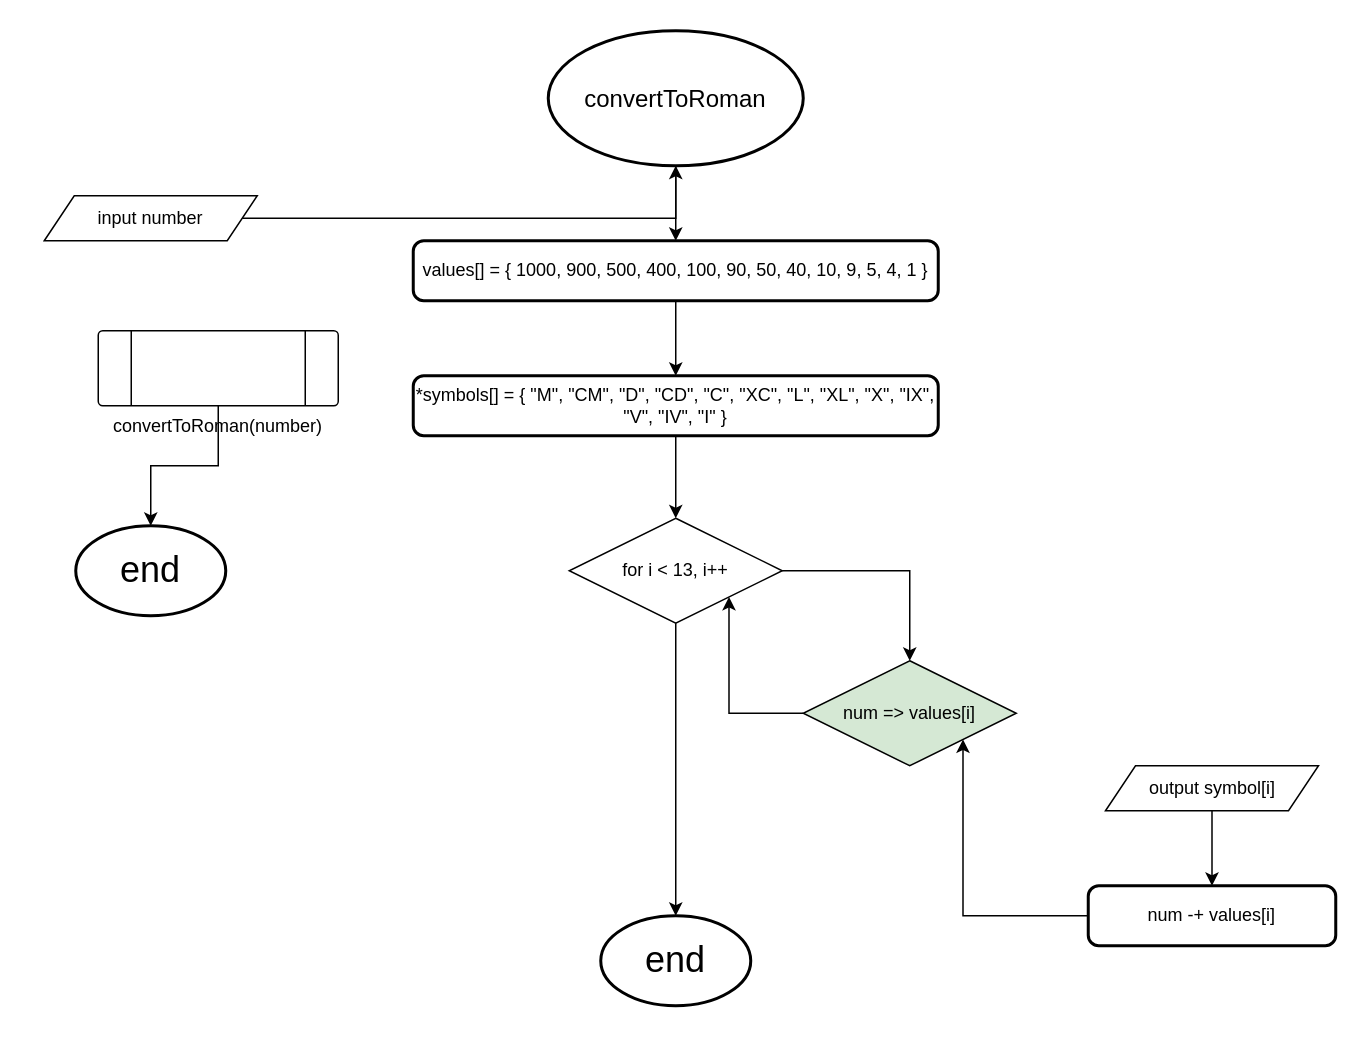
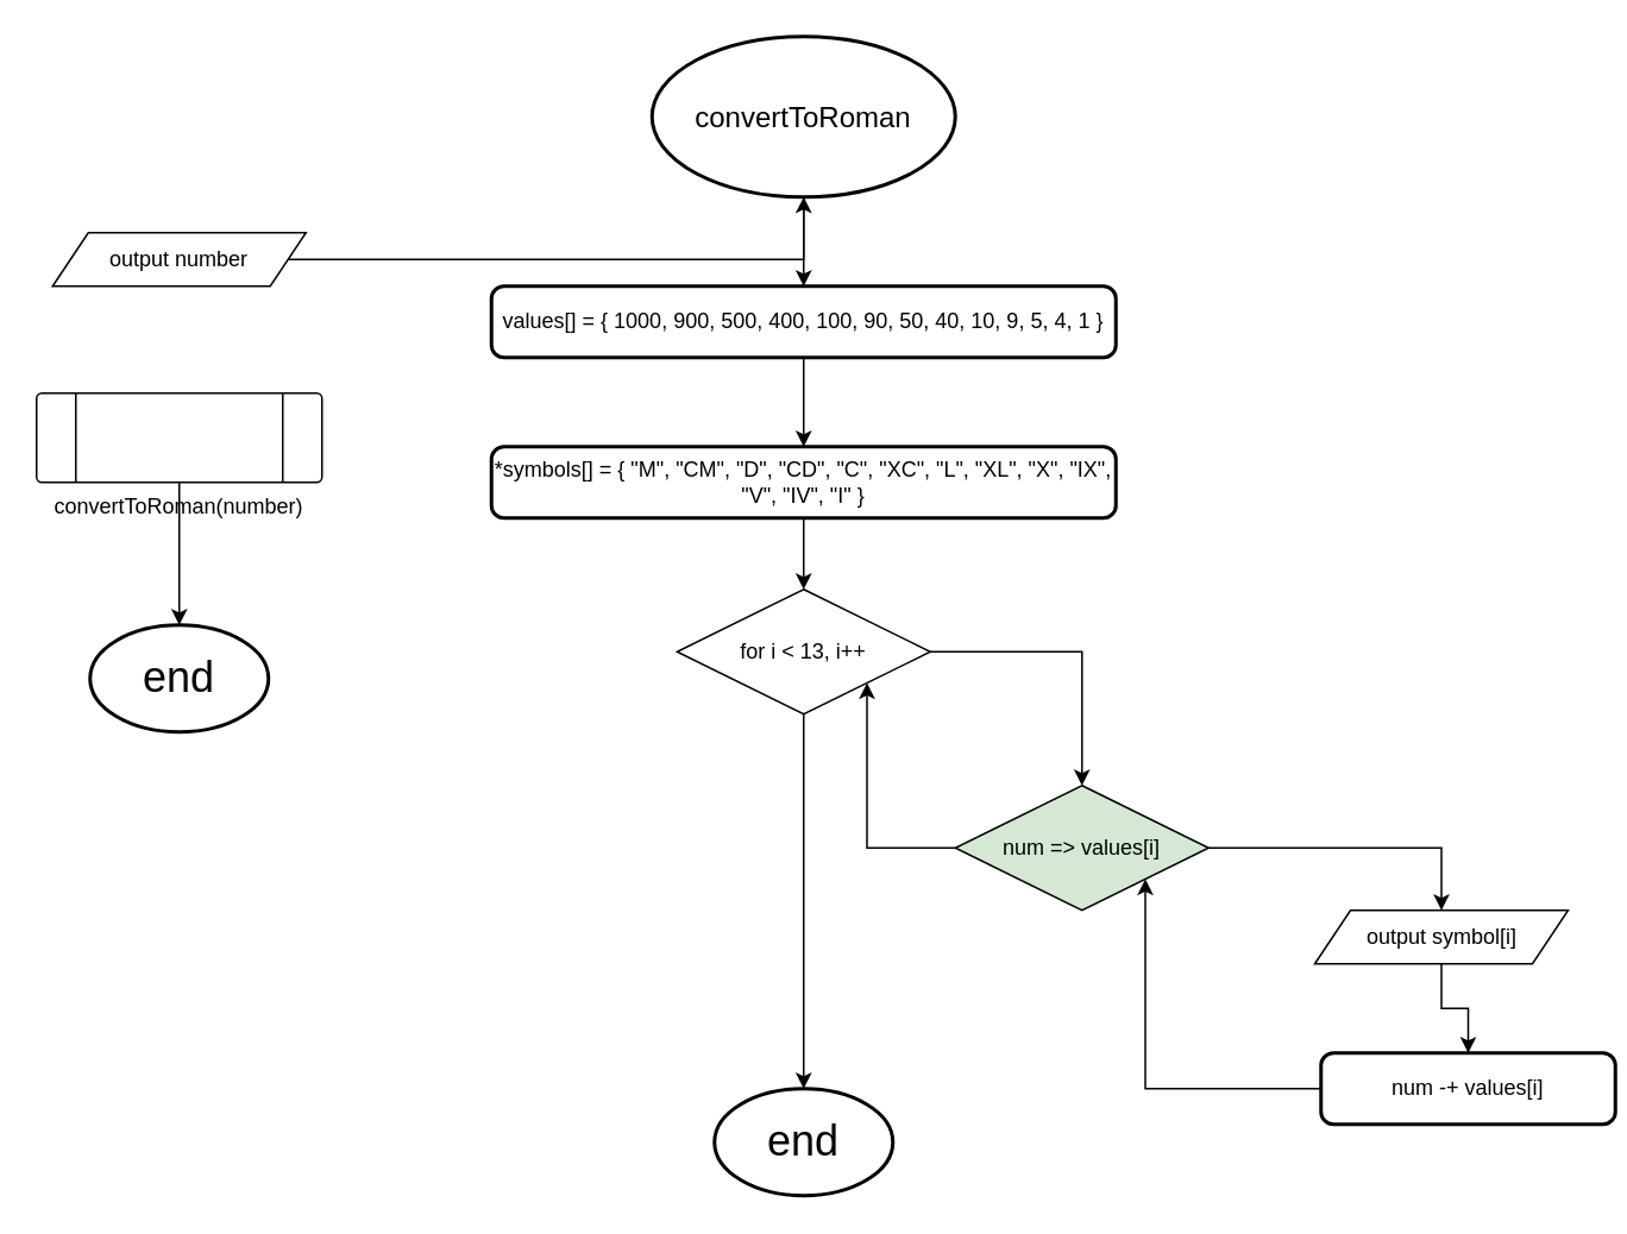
  <mxCell id="0" />
  <mxCell id="1" parent="0" />
  <mxCell id="2" value="&lt;font style=&quot;font-size: 24px;&quot;&gt;end&lt;/font&gt;" style="strokeWidth=2;html=1;shape=mxgraph.flowchart.start_1;whiteSpace=wrap;" vertex="1" parent="1"><mxGeometry x="50" y="350" width="100" height="60" as="geometry" /></mxCell>
  <mxCell id="3" style="edgeStyle=orthogonalEdgeStyle;rounded=0;orthogonalLoop=1;jettySize=auto;html=1;" edge="1" parent="1" source="4" target="8"><mxGeometry relative="1" as="geometry" /></mxCell>
- <mxCell id="4" value="input number" style="shape=parallelogram;perimeter=parallelogramPerimeter;whiteSpace=wrap;html=1;fixedSize=1;" vertex="1" parent="1"><mxGeometry x="29" y="130" width="142" height="30" as="geometry" /></mxCell>
- <mxCell id="5" value="convertToRoman(number)" style="verticalLabelPosition=bottom;verticalAlign=top;html=1;shape=process;whiteSpace=wrap;rounded=1;size=0.14;arcSize=6;" vertex="1" parent="1"><mxGeometry x="65" y="220" width="160" height="50" as="geometry" /></mxCell>
+ <mxCell id="4" value="output number" style="shape=parallelogram;perimeter=parallelogramPerimeter;whiteSpace=wrap;html=1;fixedSize=1;" vertex="1" parent="1"><mxGeometry x="29" y="130" width="142" height="30" as="geometry" /></mxCell>
+ <mxCell id="5" value="convertToRoman(number)" style="verticalLabelPosition=bottom;verticalAlign=top;html=1;shape=process;whiteSpace=wrap;rounded=1;size=0.14;arcSize=6;" vertex="1" parent="1"><mxGeometry x="20" y="220" width="160" height="50" as="geometry" /></mxCell>
  <mxCell id="6" style="edgeStyle=orthogonalEdgeStyle;rounded=0;orthogonalLoop=1;jettySize=auto;html=1;entryX=0.5;entryY=0;entryDx=0;entryDy=0;entryPerimeter=0;" edge="1" parent="1" source="5" target="2"><mxGeometry relative="1" as="geometry" /></mxCell>
  <mxCell id="7" style="edgeStyle=orthogonalEdgeStyle;rounded=0;orthogonalLoop=1;jettySize=auto;html=1;entryX=0.5;entryY=0;entryDx=0;entryDy=0;" edge="1" parent="1" source="8" target="10"><mxGeometry relative="1" as="geometry" /></mxCell>
  <mxCell id="8" value="&lt;font style=&quot;font-size: 16px;&quot;&gt;convertToRoman&lt;/font&gt;" style="strokeWidth=2;html=1;shape=mxgraph.flowchart.start_1;whiteSpace=wrap;" vertex="1" parent="1"><mxGeometry x="365" y="20" width="170" height="90" as="geometry" /></mxCell>
  <mxCell id="9" style="edgeStyle=orthogonalEdgeStyle;rounded=0;orthogonalLoop=1;jettySize=auto;html=1;entryX=0.5;entryY=0;entryDx=0;entryDy=0;" edge="1" parent="1" source="10" target="12"><mxGeometry relative="1" as="geometry" /></mxCell>
  <mxCell id="10" value="values[] = { 1000, 900, 500, 400, 100, 90, 50, 40, 10, 9, 5, 4, 1 }" style="rounded=1;whiteSpace=wrap;html=1;absoluteArcSize=1;arcSize=14;strokeWidth=2;" vertex="1" parent="1"><mxGeometry x="275" y="160" width="350" height="40" as="geometry" /></mxCell>
  <mxCell id="11" style="edgeStyle=orthogonalEdgeStyle;rounded=0;orthogonalLoop=1;jettySize=auto;html=1;entryX=0.5;entryY=0;entryDx=0;entryDy=0;" edge="1" parent="1" source="12" target="14"><mxGeometry relative="1" as="geometry" /></mxCell>
  <mxCell id="12" value="*symbols[] = { &quot;M&quot;, &quot;CM&quot;, &quot;D&quot;, &quot;CD&quot;, &quot;C&quot;, &quot;XC&quot;, &quot;L&quot;, &quot;XL&quot;, &quot;X&quot;, &quot;IX&quot;, &quot;V&quot;, &quot;IV&quot;, &quot;I&quot; }" style="rounded=1;whiteSpace=wrap;html=1;absoluteArcSize=1;arcSize=14;strokeWidth=2;" vertex="1" parent="1"><mxGeometry x="275" y="250" width="350" height="40" as="geometry" /></mxCell>
  <mxCell id="13" style="edgeStyle=orthogonalEdgeStyle;rounded=0;orthogonalLoop=1;jettySize=auto;html=1;" edge="1" parent="1" source="14" target="17"><mxGeometry relative="1" as="geometry" /></mxCell>
- <mxCell id="14" value="for i &amp;lt; 13, i++" style="rhombus;whiteSpace=wrap;html=1;" vertex="1" parent="1"><mxGeometry x="379" y="345" width="142" height="70" as="geometry" /></mxCell>
+ <mxCell id="14" value="for i &amp;lt; 13, i++" style="rhombus;whiteSpace=wrap;html=1;" vertex="1" parent="1"><mxGeometry x="379" y="330" width="142" height="70" as="geometry" /></mxCell>
+ <mxCell id="15" style="edgeStyle=orthogonalEdgeStyle;rounded=0;orthogonalLoop=1;jettySize=auto;html=1;entryX=0.5;entryY=0;entryDx=0;entryDy=0;" edge="1" parent="1" source="17" target="19"><mxGeometry relative="1" as="geometry" /></mxCell>
  <mxCell id="16" style="edgeStyle=orthogonalEdgeStyle;rounded=0;orthogonalLoop=1;jettySize=auto;html=1;entryX=1;entryY=1;entryDx=0;entryDy=0;" edge="1" parent="1" source="17" target="14"><mxGeometry relative="1" as="geometry" /></mxCell>
  <mxCell id="17" value="num =&amp;gt; values[i]" style="rhombus;whiteSpace=wrap;html=1;fillColor=#d5e8d4;" vertex="1" parent="1"><mxGeometry x="535" y="440" width="142" height="70" as="geometry" /></mxCell>
  <mxCell id="18" style="edgeStyle=orthogonalEdgeStyle;rounded=0;orthogonalLoop=1;jettySize=auto;html=1;entryX=0.5;entryY=0;entryDx=0;entryDy=0;" edge="1" parent="1" source="19" target="21"><mxGeometry relative="1" as="geometry" /></mxCell>
  <mxCell id="19" value="output symbol[i]" style="shape=parallelogram;perimeter=parallelogramPerimeter;whiteSpace=wrap;html=1;fixedSize=1;" vertex="1" parent="1"><mxGeometry x="736.5" y="510" width="142" height="30" as="geometry" /></mxCell>
  <mxCell id="20" style="edgeStyle=orthogonalEdgeStyle;rounded=0;orthogonalLoop=1;jettySize=auto;html=1;entryX=1;entryY=1;entryDx=0;entryDy=0;" edge="1" parent="1" source="21" target="17"><mxGeometry relative="1" as="geometry" /></mxCell>
- <mxCell id="21" value="num -+ values[i]" style="rounded=1;whiteSpace=wrap;html=1;absoluteArcSize=1;arcSize=14;strokeWidth=2;" vertex="1" parent="1"><mxGeometry x="725" y="590" width="165" height="40" as="geometry" /></mxCell>
+ <mxCell id="21" value="num -+ values[i]" style="rounded=1;whiteSpace=wrap;html=1;absoluteArcSize=1;arcSize=14;strokeWidth=2;" vertex="1" parent="1"><mxGeometry x="740" y="590" width="165" height="40" as="geometry" /></mxCell>
  <mxCell id="22" value="&lt;font style=&quot;font-size: 24px;&quot;&gt;end&lt;/font&gt;" style="strokeWidth=2;html=1;shape=mxgraph.flowchart.start_1;whiteSpace=wrap;" vertex="1" parent="1"><mxGeometry x="400" y="610" width="100" height="60" as="geometry" /></mxCell>
  <mxCell id="23" style="edgeStyle=orthogonalEdgeStyle;rounded=0;orthogonalLoop=1;jettySize=auto;html=1;entryX=0.5;entryY=0;entryDx=0;entryDy=0;entryPerimeter=0;" edge="1" parent="1" source="14" target="22"><mxGeometry relative="1" as="geometry" /></mxCell>
